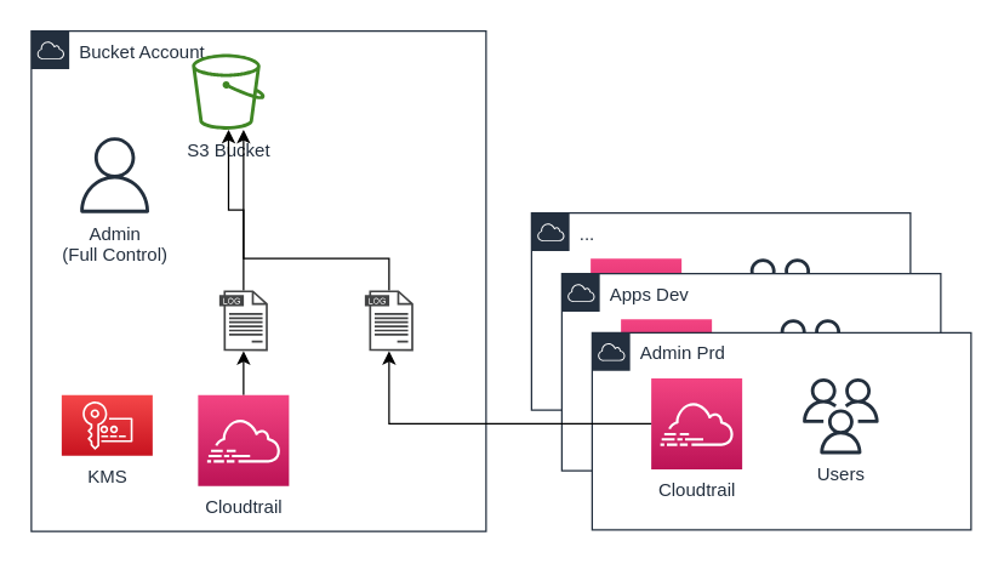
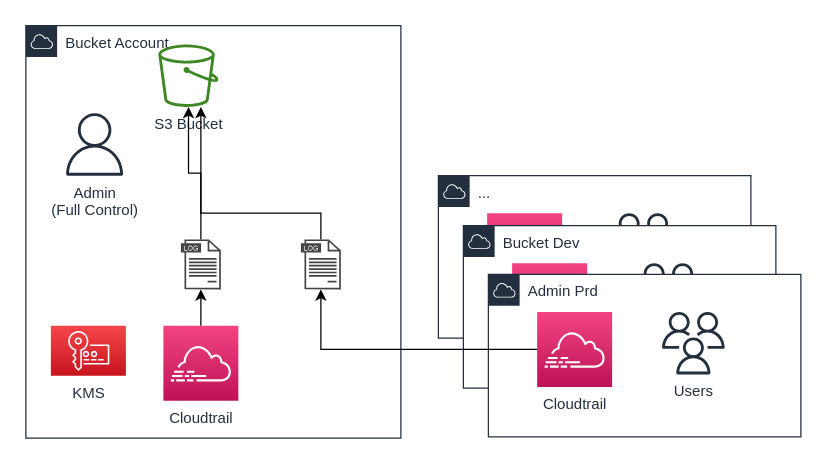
  <mxCell id="0" />
  <mxCell id="1" parent="0" />
  <mxCell id="2" value="Bucket Account" style="points=[[0,0],[0.25,0],[0.5,0],[0.75,0],[1,0],[1,0.25],[1,0.5],[1,0.75],[1,1],[0.75,1],[0.5,1],[0.25,1],[0,1],[0,0.75],[0,0.5],[0,0.25]];outlineConnect=0;gradientColor=none;html=1;whiteSpace=wrap;fontSize=12;fontStyle=0;container=1;pointerEvents=0;collapsible=0;recursiveResize=0;shape=mxgraph.aws4.group;grIcon=mxgraph.aws4.group_aws_cloud;strokeColor=#232F3E;fillColor=none;verticalAlign=top;align=left;spacingLeft=30;fontColor=#232F3E;dashed=0;" vertex="1" parent="1"><mxGeometry x="20" y="20" width="300" height="330" as="geometry" /></mxCell>
  <mxCell id="3" value="S3 Bucket" style="sketch=0;outlineConnect=0;fontColor=#232F3E;gradientColor=none;fillColor=#3F8624;strokeColor=none;dashed=0;verticalLabelPosition=bottom;verticalAlign=top;align=center;html=1;fontSize=12;fontStyle=0;aspect=fixed;pointerEvents=1;shape=mxgraph.aws4.bucket;" vertex="1" parent="2"><mxGeometry x="105.96" y="15" width="48.08" height="50" as="geometry" /></mxCell>
  <mxCell id="4" style="edgeStyle=orthogonalEdgeStyle;rounded=0;orthogonalLoop=1;jettySize=auto;html=1;" edge="1" parent="2" source="5" target="7"><mxGeometry relative="1" as="geometry" /></mxCell>
  <mxCell id="5" value="Cloudtrail" style="sketch=0;points=[[0,0,0],[0.25,0,0],[0.5,0,0],[0.75,0,0],[1,0,0],[0,1,0],[0.25,1,0],[0.5,1,0],[0.75,1,0],[1,1,0],[0,0.25,0],[0,0.5,0],[0,0.75,0],[1,0.25,0],[1,0.5,0],[1,0.75,0]];points=[[0,0,0],[0.25,0,0],[0.5,0,0],[0.75,0,0],[1,0,0],[0,1,0],[0.25,1,0],[0.5,1,0],[0.75,1,0],[1,1,0],[0,0.25,0],[0,0.5,0],[0,0.75,0],[1,0.25,0],[1,0.5,0],[1,0.75,0]];outlineConnect=0;fontColor=#232F3E;gradientColor=#F34482;gradientDirection=north;fillColor=#BC1356;strokeColor=#ffffff;dashed=0;verticalLabelPosition=bottom;verticalAlign=top;align=center;html=1;fontSize=12;fontStyle=0;aspect=fixed;shape=mxgraph.aws4.resourceIcon;resIcon=mxgraph.aws4.cloudtrail;" vertex="1" parent="2"><mxGeometry x="110" y="240" width="60" height="60" as="geometry" /></mxCell>
  <mxCell id="6" style="edgeStyle=orthogonalEdgeStyle;rounded=0;orthogonalLoop=1;jettySize=auto;html=1;" edge="1" parent="2" source="7" target="3"><mxGeometry relative="1" as="geometry" /></mxCell>
  <mxCell id="7" value="" style="sketch=0;pointerEvents=1;shadow=0;dashed=0;html=1;strokeColor=none;fillColor=#434445;aspect=fixed;labelPosition=center;verticalLabelPosition=bottom;verticalAlign=top;align=center;outlineConnect=0;shape=mxgraph.vvd.log_files;" vertex="1" parent="2"><mxGeometry x="124" y="171" width="32" height="40" as="geometry" /></mxCell>
  <mxCell id="8" value="Admin&lt;br&gt;(Full Control)" style="sketch=0;outlineConnect=0;fontColor=#232F3E;gradientColor=none;fillColor=#232F3D;strokeColor=none;dashed=0;verticalLabelPosition=bottom;verticalAlign=top;align=center;html=1;fontSize=12;fontStyle=0;aspect=fixed;pointerEvents=1;shape=mxgraph.aws4.user;" vertex="1" parent="2"><mxGeometry x="30" y="70" width="50" height="50" as="geometry" /></mxCell>
  <mxCell id="9" style="edgeStyle=orthogonalEdgeStyle;rounded=0;orthogonalLoop=1;jettySize=auto;html=1;" edge="1" parent="2" source="10" target="3"><mxGeometry relative="1" as="geometry"><Array as="points"><mxPoint x="236" y="150" /><mxPoint x="140" y="150" /></Array></mxGeometry></mxCell>
  <mxCell id="10" value="" style="sketch=0;pointerEvents=1;shadow=0;dashed=0;html=1;strokeColor=none;fillColor=#434445;aspect=fixed;labelPosition=center;verticalLabelPosition=bottom;verticalAlign=top;align=center;outlineConnect=0;shape=mxgraph.vvd.log_files;" vertex="1" parent="2"><mxGeometry x="220" y="171" width="32" height="40" as="geometry" /></mxCell>
  <mxCell id="11" value="KMS" style="sketch=0;points=[[0,0,0],[0.25,0,0],[0.5,0,0],[0.75,0,0],[1,0,0],[0,1,0],[0.25,1,0],[0.5,1,0],[0.75,1,0],[1,1,0],[0,0.25,0],[0,0.5,0],[0,0.75,0],[1,0.25,0],[1,0.5,0],[1,0.75,0]];outlineConnect=0;fontColor=#232F3E;gradientColor=#F54749;gradientDirection=north;fillColor=#C7131F;strokeColor=#ffffff;dashed=0;verticalLabelPosition=bottom;verticalAlign=top;align=center;html=1;fontSize=12;fontStyle=0;aspect=fixed;shape=mxgraph.aws4.resourceIcon;resIcon=mxgraph.aws4.key_management_service;" vertex="1" parent="2"><mxGeometry x="20" y="240" width="60" height="40" as="geometry" /></mxCell>
  <mxCell id="12" value="..." style="points=[[0,0],[0.25,0],[0.5,0],[0.75,0],[1,0],[1,0.25],[1,0.5],[1,0.75],[1,1],[0.75,1],[0.5,1],[0.25,1],[0,1],[0,0.75],[0,0.5],[0,0.25]];outlineConnect=0;gradientColor=none;html=1;whiteSpace=wrap;fontSize=12;fontStyle=0;container=1;pointerEvents=0;collapsible=0;recursiveResize=0;shape=mxgraph.aws4.group;grIcon=mxgraph.aws4.group_aws_cloud;strokeColor=#232F3E;fillColor=#FFFFFF;verticalAlign=top;align=left;spacingLeft=30;fontColor=#232F3E;dashed=0;" vertex="1" parent="1"><mxGeometry x="350" y="140" width="250" height="130" as="geometry" /></mxCell>
  <mxCell id="13" value="Cloudtrail" style="sketch=0;points=[[0,0,0],[0.25,0,0],[0.5,0,0],[0.75,0,0],[1,0,0],[0,1,0],[0.25,1,0],[0.5,1,0],[0.75,1,0],[1,1,0],[0,0.25,0],[0,0.5,0],[0,0.75,0],[1,0.25,0],[1,0.5,0],[1,0.75,0]];points=[[0,0,0],[0.25,0,0],[0.5,0,0],[0.75,0,0],[1,0,0],[0,1,0],[0.25,1,0],[0.5,1,0],[0.75,1,0],[1,1,0],[0,0.25,0],[0,0.5,0],[0,0.75,0],[1,0.25,0],[1,0.5,0],[1,0.75,0]];outlineConnect=0;fontColor=#232F3E;gradientColor=#F34482;gradientDirection=north;fillColor=#BC1356;strokeColor=#ffffff;dashed=0;verticalLabelPosition=bottom;verticalAlign=top;align=center;html=1;fontSize=12;fontStyle=0;aspect=fixed;shape=mxgraph.aws4.resourceIcon;resIcon=mxgraph.aws4.cloudtrail;" vertex="1" parent="12"><mxGeometry x="39" y="30" width="60" height="60" as="geometry" /></mxCell>
  <mxCell id="14" value="Users" style="sketch=0;outlineConnect=0;fontColor=#232F3E;gradientColor=none;fillColor=#232F3D;strokeColor=none;dashed=0;verticalLabelPosition=bottom;verticalAlign=top;align=center;html=1;fontSize=12;fontStyle=0;aspect=fixed;pointerEvents=1;shape=mxgraph.aws4.users;" vertex="1" parent="12"><mxGeometry x="139" y="30" width="50" height="50" as="geometry" /></mxCell>
- <mxCell id="15" value="Apps Dev" style="points=[[0,0],[0.25,0],[0.5,0],[0.75,0],[1,0],[1,0.25],[1,0.5],[1,0.75],[1,1],[0.75,1],[0.5,1],[0.25,1],[0,1],[0,0.75],[0,0.5],[0,0.25]];outlineConnect=0;gradientColor=none;html=1;whiteSpace=wrap;fontSize=12;fontStyle=0;container=1;pointerEvents=0;collapsible=0;recursiveResize=0;shape=mxgraph.aws4.group;grIcon=mxgraph.aws4.group_aws_cloud;strokeColor=#232F3E;fillColor=#FFFFFF;verticalAlign=top;align=left;spacingLeft=30;fontColor=#232F3E;dashed=0;" vertex="1" parent="1"><mxGeometry x="370" y="180" width="250" height="130" as="geometry" /></mxCell>
+ <mxCell id="15" value="Bucket Dev" style="points=[[0,0],[0.25,0],[0.5,0],[0.75,0],[1,0],[1,0.25],[1,0.5],[1,0.75],[1,1],[0.75,1],[0.5,1],[0.25,1],[0,1],[0,0.75],[0,0.5],[0,0.25]];outlineConnect=0;gradientColor=none;html=1;whiteSpace=wrap;fontSize=12;fontStyle=0;container=1;pointerEvents=0;collapsible=0;recursiveResize=0;shape=mxgraph.aws4.group;grIcon=mxgraph.aws4.group_aws_cloud;strokeColor=#232F3E;fillColor=#FFFFFF;verticalAlign=top;align=left;spacingLeft=30;fontColor=#232F3E;dashed=0;" vertex="1" parent="1"><mxGeometry x="370" y="180" width="250" height="130" as="geometry" /></mxCell>
  <mxCell id="16" value="Cloudtrail" style="sketch=0;points=[[0,0,0],[0.25,0,0],[0.5,0,0],[0.75,0,0],[1,0,0],[0,1,0],[0.25,1,0],[0.5,1,0],[0.75,1,0],[1,1,0],[0,0.25,0],[0,0.5,0],[0,0.75,0],[1,0.25,0],[1,0.5,0],[1,0.75,0]];points=[[0,0,0],[0.25,0,0],[0.5,0,0],[0.75,0,0],[1,0,0],[0,1,0],[0.25,1,0],[0.5,1,0],[0.75,1,0],[1,1,0],[0,0.25,0],[0,0.5,0],[0,0.75,0],[1,0.25,0],[1,0.5,0],[1,0.75,0]];outlineConnect=0;fontColor=#232F3E;gradientColor=#F34482;gradientDirection=north;fillColor=#BC1356;strokeColor=#ffffff;dashed=0;verticalLabelPosition=bottom;verticalAlign=top;align=center;html=1;fontSize=12;fontStyle=0;aspect=fixed;shape=mxgraph.aws4.resourceIcon;resIcon=mxgraph.aws4.cloudtrail;" vertex="1" parent="15"><mxGeometry x="39" y="30" width="60" height="60" as="geometry" /></mxCell>
  <mxCell id="17" value="Users" style="sketch=0;outlineConnect=0;fontColor=#232F3E;gradientColor=none;fillColor=#232F3D;strokeColor=none;dashed=0;verticalLabelPosition=bottom;verticalAlign=top;align=center;html=1;fontSize=12;fontStyle=0;aspect=fixed;pointerEvents=1;shape=mxgraph.aws4.users;" vertex="1" parent="15"><mxGeometry x="139" y="30" width="50" height="50" as="geometry" /></mxCell>
  <mxCell id="18" value="Admin Prd" style="points=[[0,0],[0.25,0],[0.5,0],[0.75,0],[1,0],[1,0.25],[1,0.5],[1,0.75],[1,1],[0.75,1],[0.5,1],[0.25,1],[0,1],[0,0.75],[0,0.5],[0,0.25]];outlineConnect=0;gradientColor=none;html=1;whiteSpace=wrap;fontSize=12;fontStyle=0;container=1;pointerEvents=0;collapsible=0;recursiveResize=0;shape=mxgraph.aws4.group;grIcon=mxgraph.aws4.group_aws_cloud;strokeColor=#232F3E;fillColor=#FFFFFF;verticalAlign=top;align=left;spacingLeft=30;fontColor=#232F3E;dashed=0;" vertex="1" parent="1"><mxGeometry x="390" y="219" width="250" height="130" as="geometry" /></mxCell>
  <mxCell id="19" value="Cloudtrail" style="sketch=0;points=[[0,0,0],[0.25,0,0],[0.5,0,0],[0.75,0,0],[1,0,0],[0,1,0],[0.25,1,0],[0.5,1,0],[0.75,1,0],[1,1,0],[0,0.25,0],[0,0.5,0],[0,0.75,0],[1,0.25,0],[1,0.5,0],[1,0.75,0]];points=[[0,0,0],[0.25,0,0],[0.5,0,0],[0.75,0,0],[1,0,0],[0,1,0],[0.25,1,0],[0.5,1,0],[0.75,1,0],[1,1,0],[0,0.25,0],[0,0.5,0],[0,0.75,0],[1,0.25,0],[1,0.5,0],[1,0.75,0]];outlineConnect=0;fontColor=#232F3E;gradientColor=#F34482;gradientDirection=north;fillColor=#BC1356;strokeColor=#ffffff;dashed=0;verticalLabelPosition=bottom;verticalAlign=top;align=center;html=1;fontSize=12;fontStyle=0;aspect=fixed;shape=mxgraph.aws4.resourceIcon;resIcon=mxgraph.aws4.cloudtrail;" vertex="1" parent="18"><mxGeometry x="39" y="30" width="60" height="60" as="geometry" /></mxCell>
  <mxCell id="20" value="Users" style="sketch=0;outlineConnect=0;fontColor=#232F3E;gradientColor=none;fillColor=#232F3D;strokeColor=none;dashed=0;verticalLabelPosition=bottom;verticalAlign=top;align=center;html=1;fontSize=12;fontStyle=0;aspect=fixed;pointerEvents=1;shape=mxgraph.aws4.users;" vertex="1" parent="18"><mxGeometry x="139" y="30" width="50" height="50" as="geometry" /></mxCell>
  <mxCell id="21" style="edgeStyle=orthogonalEdgeStyle;rounded=0;orthogonalLoop=1;jettySize=auto;html=1;" edge="1" parent="1" source="19" target="10"><mxGeometry relative="1" as="geometry" /></mxCell>
